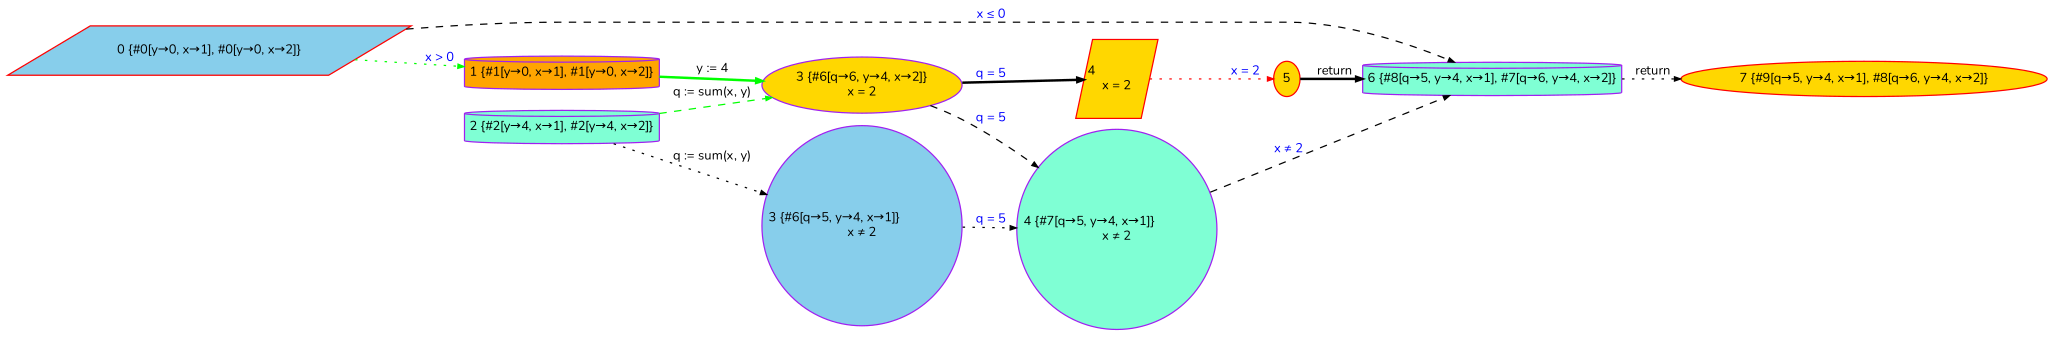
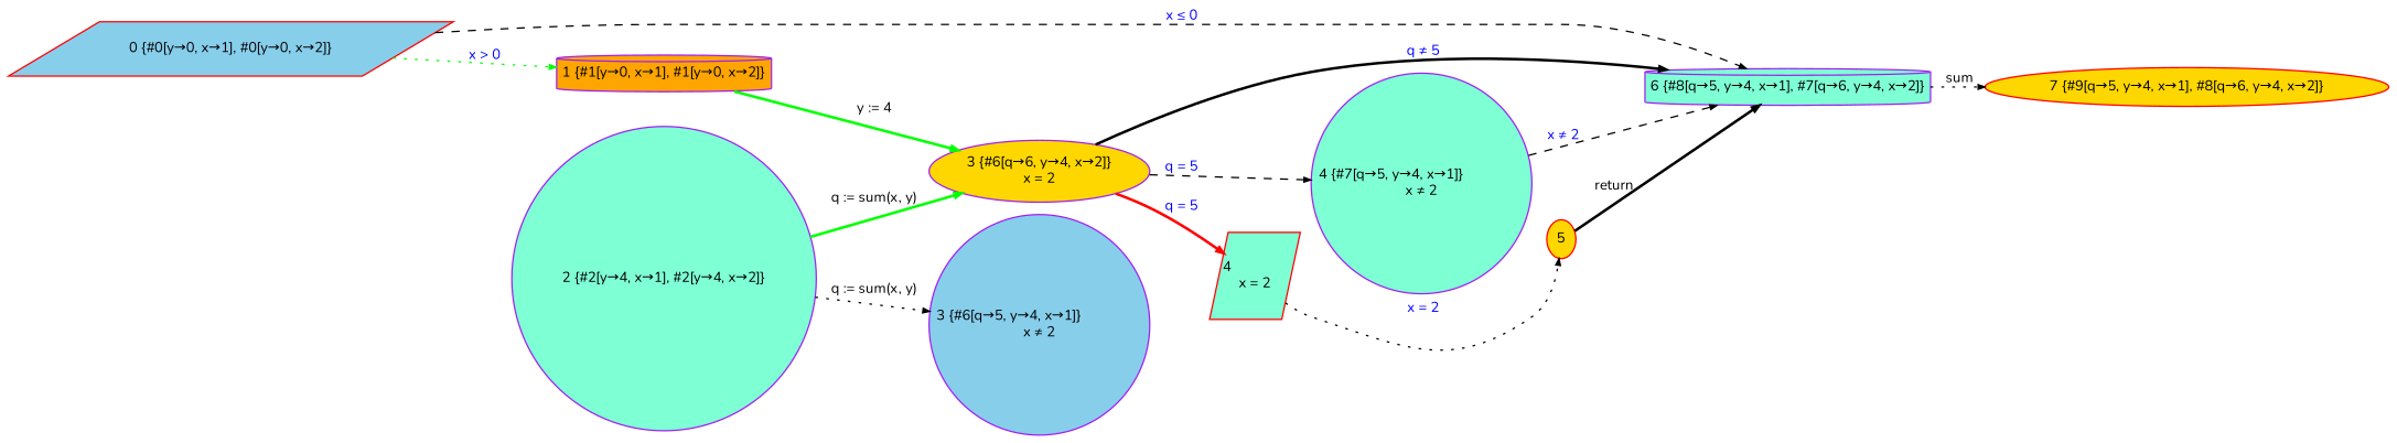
  digraph {
    fontname=Nunito
    nodesep=0.12
    rankdir=LR
    ranksep=0.10
    node [color=purple fillcolor=aquamarine fontname=Nunito fontsize=10.5 margin="0.05,0.05" shape=ellipse style=filled]
    edge [arrowsize=0.5 fontcolor="#0000FF" fontname=Nunito fontsize=10.5 style=dotted]
    n1 [color=red fillcolor=skyblue height=0.02 label="0 {#0[y→0, x→1], #0[y→0, x→2]}" shape=parallelogram width=0.02]
    n2 [height=0.02 label="6 {#8[q→5, y→4, x→1], #7[q→6, y→4, x→2]}" shape=cylinder width=0.02]
    n3 [fillcolor=orange height=0.02 label="1 {#1[y→0, x→1], #1[y→0, x→2]}" shape=cylinder width=0.02]
    n4 [color=red fillcolor=gold height=0.02 label="7 {#9[q→5, y→4, x→1], #8[q→6, y→4, x→2]}" width=0.02]
    n5 [fillcolor=gold height=0.02 label="3 {#6[q→6, y→4, x→2]}\lx = 2" width=0.02]
    n6 [color=red fillcolor=gold height=0.02 label=5 width=0.02]
-   n7 [height=0.02 label="2 {#2[y→4, x→1], #2[y→4, x→2]}" shape=cylinder width=0.02]
+   n7 [height=0.02 label="2 {#2[y→4, x→1], #2[y→4, x→2]}" shape=circle width=0.02]
    n8 [fillcolor=skyblue height=0.02 label="3 {#6[q→5, y→4, x→1]}\lx ≠ 2" shape=circle width=0.02]
    n9 [height=0.02 label="4 {#7[q→5, y→4, x→1]}\lx ≠ 2" shape=circle width=0.02]
-   n10 [color=red fillcolor=gold height=0.02 label="4\lx = 2" shape=parallelogram width=0.02]
+   n10 [color=red height=0.02 label="4\lx = 2" shape=parallelogram width=0.02]
    n1 -> n2 [label=" x ≤ 0" style=dashed]
    n1 -> n3 [color="#00FF00" label=" x > 0"]
-   n2 -> n4 [label=" return" fontcolor=""]
+   n2 -> n4 [label=" sum" fontcolor=""]
    n3 -> n5 [color="#00FF00" label=" y := 4" style=bold fontcolor=""]
+   n5 -> n2 [label=" q ≠ 5" style=bold]
    n5 -> n9 [label=" q = 5" style=dashed]
-   n5 -> n10 [color=black label=" q = 5" style=bold]
+   n5 -> n10 [color="#FF0000" label=" q = 5" style=bold]
    n6 -> n2 [label=" return" style=bold fontcolor=""]
-   n7 -> n5 [color="#00FF00" label=" q := sum(x, y)" style=dashed fontcolor=""]
+   n7 -> n5 [color="#00FF00" label=" q := sum(x, y)" style=bold fontcolor=""]
    n7 -> n8 [label=" q := sum(x, y)" fontcolor=""]
-   n8 -> n9 [label=" q = 5"]
    n9 -> n2 [label=" x ≠ 2" style=dashed]
-   n10 -> n6 [color="#FF0000" label=" x = 2"]
+   n10 -> n6 [color=black label=" x = 2"]
  }
